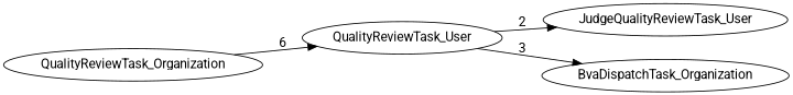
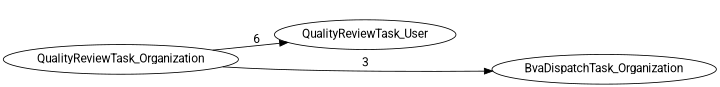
  digraph {
    fontname=Roboto
    rankdir=LR
    node [fontname=Roboto]
    edge [fontname=Roboto]
    QualityReviewTask_User
-   JudgeQualityReviewTask_User
    BvaDispatchTask_Organization
    QualityReviewTask_Organization
-   QualityReviewTask_User -> JudgeQualityReviewTask_User [label=2]
-   QualityReviewTask_User -> BvaDispatchTask_Organization [label=3]
+   QualityReviewTask_Organization -> BvaDispatchTask_Organization [label=3]
    QualityReviewTask_Organization -> QualityReviewTask_User [label=6]
  }
